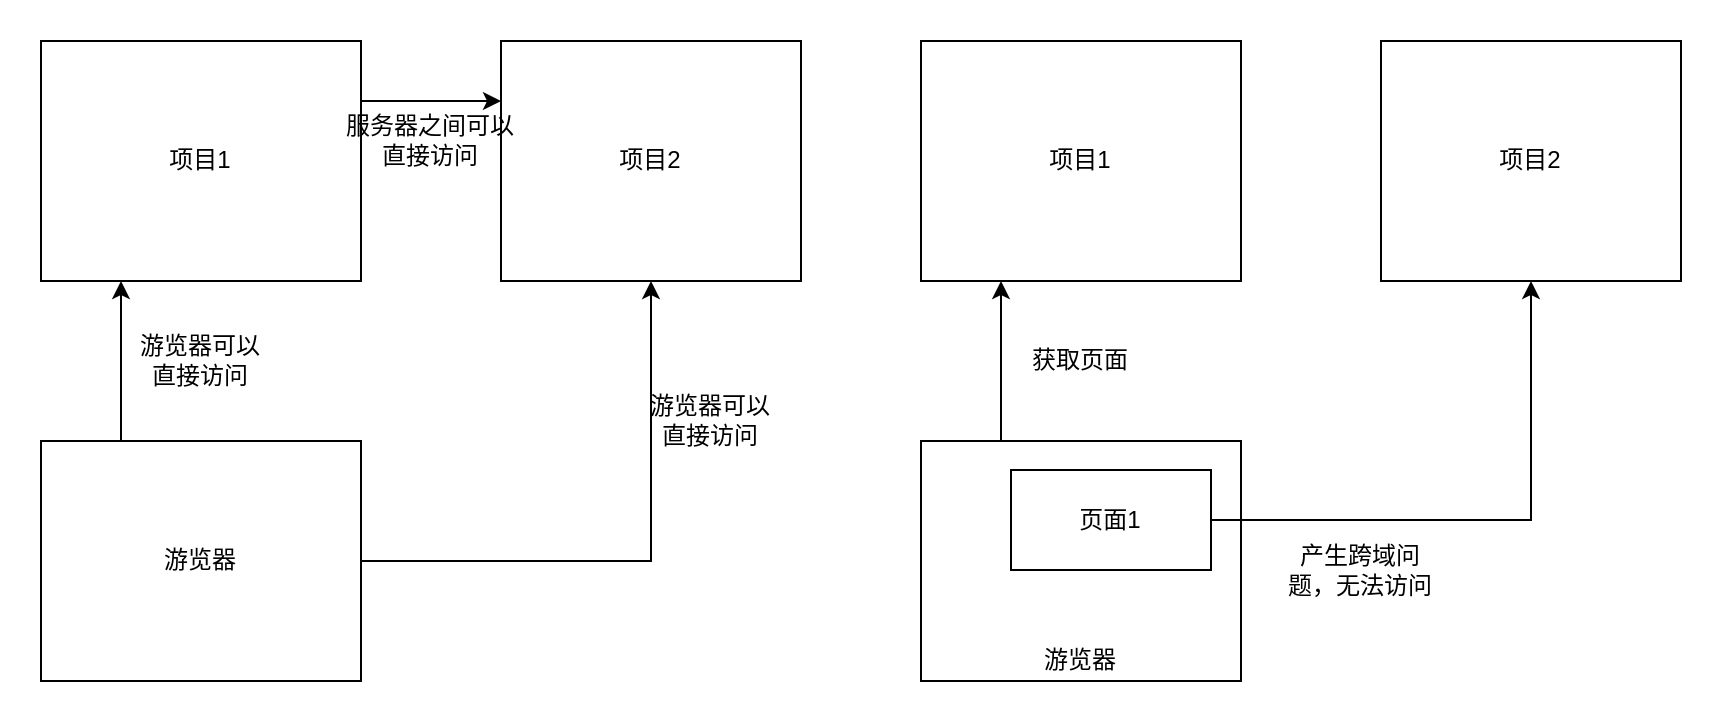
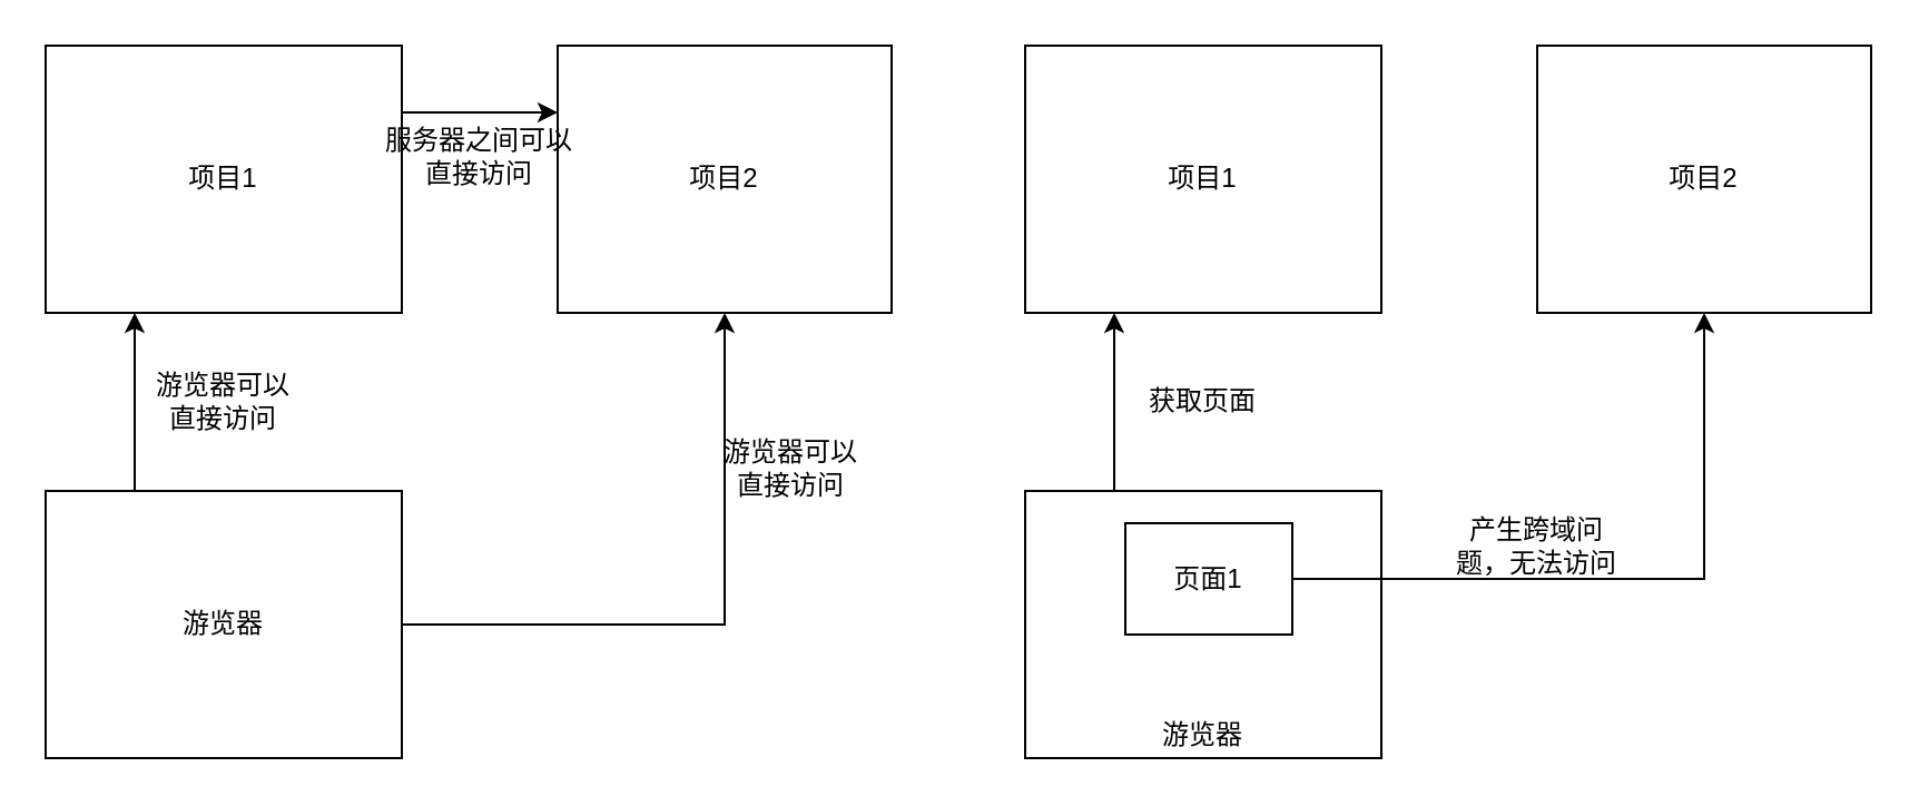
  <mxCell id="0" />
  <mxCell id="1" parent="0" />
  <mxCell id="2" style="edgeStyle=orthogonalEdgeStyle;rounded=0;orthogonalLoop=1;jettySize=auto;html=1;exitX=0.25;exitY=0;exitDx=0;exitDy=0;entryX=0.25;entryY=1;entryDx=0;entryDy=0;" parent="1" source="4" target="6" edge="1"><mxGeometry relative="1" as="geometry" /></mxCell>
  <mxCell id="3" style="edgeStyle=orthogonalEdgeStyle;rounded=0;orthogonalLoop=1;jettySize=auto;html=1;exitX=1;exitY=0.5;exitDx=0;exitDy=0;" parent="1" source="4" target="7" edge="1"><mxGeometry relative="1" as="geometry" /></mxCell>
  <mxCell id="4" value="游览器" style="rounded=0;whiteSpace=wrap;html=1;" parent="1" vertex="1"><mxGeometry y="220" width="160" height="120" as="geometry" x="20" /></mxCell>
  <mxCell id="5" style="edgeStyle=orthogonalEdgeStyle;rounded=0;orthogonalLoop=1;jettySize=auto;html=1;exitX=1;exitY=0.25;exitDx=0;exitDy=0;entryX=0;entryY=0.25;entryDx=0;entryDy=0;" edge="1" parent="1" source="6" target="7"><mxGeometry relative="1" as="geometry" /></mxCell>
  <mxCell id="6" value="项目1" style="rounded=0;whiteSpace=wrap;html=1;" parent="1" vertex="1"><mxGeometry width="160" height="120" as="geometry" x="20" y="20" /></mxCell>
  <mxCell id="7" value="项目2" style="rounded=0;whiteSpace=wrap;html=1;" parent="1" vertex="1"><mxGeometry x="250" width="150" height="120" as="geometry" y="20" /></mxCell>
  <mxCell id="8" value="游览器可以直接访问" style="text;html=1;strokeColor=none;fillColor=none;align=center;verticalAlign=middle;whiteSpace=wrap;rounded=0;" parent="1" vertex="1"><mxGeometry x="65" y="170" width="70" height="20" as="geometry" /></mxCell>
  <mxCell id="9" value="游览器可以直接访问" style="text;html=1;strokeColor=none;fillColor=none;align=center;verticalAlign=middle;whiteSpace=wrap;rounded=0;" parent="1" vertex="1"><mxGeometry x="320" y="200" width="70" height="20" as="geometry" /></mxCell>
  <mxCell id="10" style="edgeStyle=orthogonalEdgeStyle;rounded=0;orthogonalLoop=1;jettySize=auto;html=1;exitX=0.25;exitY=0;exitDx=0;exitDy=0;entryX=0.25;entryY=1;entryDx=0;entryDy=0;" parent="1" source="11" target="12" edge="1"><mxGeometry relative="1" as="geometry" /></mxCell>
  <mxCell id="11" value="" style="rounded=0;whiteSpace=wrap;html=1;" parent="1" vertex="1"><mxGeometry x="460" y="220" width="160" height="120" as="geometry" /></mxCell>
  <mxCell id="12" value="项目1" style="rounded=0;whiteSpace=wrap;html=1;" parent="1" vertex="1"><mxGeometry x="460" width="160" height="120" as="geometry" y="20" /></mxCell>
  <mxCell id="13" value="项目2" style="rounded=0;whiteSpace=wrap;html=1;" parent="1" vertex="1"><mxGeometry x="690" width="150" height="120" as="geometry" y="20" /></mxCell>
  <mxCell id="14" value="获取页面" style="text;html=1;strokeColor=none;fillColor=none;align=center;verticalAlign=middle;whiteSpace=wrap;rounded=0;" parent="1" vertex="1"><mxGeometry x="505" y="170" width="70" height="20" as="geometry" /></mxCell>
  <mxCell id="15" style="edgeStyle=orthogonalEdgeStyle;rounded=0;orthogonalLoop=1;jettySize=auto;html=1;exitX=1;exitY=0.5;exitDx=0;exitDy=0;entryX=0.5;entryY=1;entryDx=0;entryDy=0;" parent="1" source="16" target="13" edge="1"><mxGeometry relative="1" as="geometry" /></mxCell>
- <mxCell id="16" value="页面1" style="rounded=0;whiteSpace=wrap;html=1;" parent="1" vertex="1"><mxGeometry x="505" y="234.5" width="100" height="50" as="geometry" /></mxCell>
+ <mxCell id="16" value="页面1" style="rounded=0;whiteSpace=wrap;html=1;" parent="1" vertex="1"><mxGeometry x="505" y="234.5" width="75" height="50" as="geometry" /></mxCell>
  <mxCell id="17" value="游览器" style="text;html=1;strokeColor=none;fillColor=none;align=center;verticalAlign=middle;whiteSpace=wrap;rounded=0;" parent="1" vertex="1"><mxGeometry x="505" y="320" width="70" height="20" as="geometry" /></mxCell>
- <mxCell id="18" value="产生跨域问题，无法访问" style="text;html=1;strokeColor=none;fillColor=none;align=center;verticalAlign=middle;whiteSpace=wrap;rounded=0;" parent="1" vertex="1"><mxGeometry x="640" y="275" width="80" height="20" as="geometry" /></mxCell>
+ <mxCell id="18" value="产生跨域问题，无法访问" style="text;html=1;strokeColor=none;fillColor=none;align=center;verticalAlign=middle;whiteSpace=wrap;rounded=0;" parent="1" vertex="1"><mxGeometry x="650" y="235" width="80" height="20" as="geometry" /></mxCell>
  <mxCell id="19" value="服务器之间可以直接访问" style="text;html=1;strokeColor=none;fillColor=none;align=center;verticalAlign=middle;whiteSpace=wrap;rounded=0;" vertex="1" parent="1"><mxGeometry x="170" y="60" width="90" height="20" as="geometry" /></mxCell>
